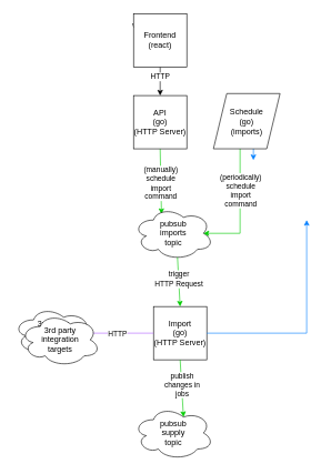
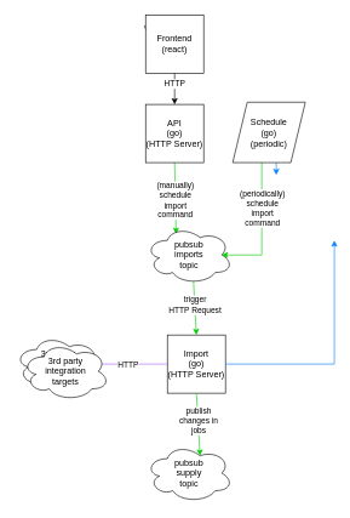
  <mxCell id="0" />
  <mxCell id="1" parent="0" />
  <mxCell id="2" value="" style="endArrow=classic;html=1;rounded=0;exitX=0.5;exitY=1;exitDx=0;exitDy=0;entryX=0.5;entryY=0;entryDx=0;entryDy=0;" parent="1" edge="1" target="7" source="8"><mxGeometry width="50" height="50" relative="1" as="geometry"><mxPoint x="1195" y="315.4" as="sourcePoint" /><mxPoint x="1270" y="314.9" as="targetPoint" /></mxGeometry></mxCell>
  <mxCell id="3" value="write" style="edgeLabel;html=1;align=center;verticalAlign=middle;resizable=0;points=[];" parent="2" vertex="1" connectable="0"><mxGeometry x="-0.05" relative="1" as="geometry"><mxPoint x="-31" y="-84" as="offset" /></mxGeometry></mxCell>
  <mxCell id="4" value="HTTP" style="edgeLabel;html=1;align=center;verticalAlign=middle;resizable=0;points=[];" vertex="1" connectable="0" parent="2"><mxGeometry x="-0.349" y="-1" relative="1" as="geometry"><mxPoint as="offset" /></mxGeometry></mxCell>
  <mxCell id="5" value="" style="endArrow=classic;html=1;rounded=0;exitX=0.5;exitY=1;exitDx=0;exitDy=0;entryX=0.35;entryY=0.138;entryDx=0;entryDy=0;entryPerimeter=0;shadow=0;strokeColor=#00CC00;" parent="1" target="10" edge="1" source="7"><mxGeometry width="50" height="50" relative="1" as="geometry"><mxPoint x="800" y="350" as="sourcePoint" /><mxPoint x="1170" y="480" as="targetPoint" /></mxGeometry></mxCell>
  <mxCell id="6" value="&lt;div&gt;(manually)&lt;/div&gt;&lt;div&gt;schedule&lt;/div&gt;&lt;div&gt;import&lt;/div&gt;&lt;div&gt;command&lt;/div&gt;" style="edgeLabel;html=1;align=center;verticalAlign=middle;resizable=0;points=[];" vertex="1" connectable="0" parent="5"><mxGeometry x="0.032" y="-1" relative="1" as="geometry"><mxPoint as="offset" /></mxGeometry></mxCell>
  <mxCell id="7" value="&lt;div&gt;API&lt;/div&gt;&lt;div&gt;(go)&lt;/div&gt;&lt;div&gt;(HTTP Server)&lt;/div&gt;" style="whiteSpace=wrap;html=1;aspect=fixed;" vertex="1" parent="1"><mxGeometry x="200" y="143" width="80" height="80" as="geometry" /></mxCell>
  <mxCell id="8" value="&lt;div&gt;Frontend&lt;/div&gt;&lt;div&gt;(react)&lt;/div&gt;" style="whiteSpace=wrap;html=1;aspect=fixed;" vertex="1" parent="1"><mxGeometry x="200" y="20" width="80" height="80" as="geometry" /></mxCell>
  <mxCell id="9" value="&lt;div&gt;Import&lt;/div&gt;&lt;div&gt;(go)&lt;/div&gt;&lt;div&gt;(HTTP Server)&lt;/div&gt;" style="whiteSpace=wrap;html=1;aspect=fixed;" vertex="1" parent="1"><mxGeometry x="230" y="460" width="80" height="80" as="geometry" /></mxCell>
  <mxCell id="10" value="&lt;div&gt;pubsub&lt;/div&gt;&lt;div&gt;imports&lt;/div&gt;&lt;div&gt;topic&lt;/div&gt;" style="ellipse;shape=cloud;whiteSpace=wrap;html=1;" vertex="1" parent="1"><mxGeometry x="200" y="310" width="120" height="80" as="geometry" /></mxCell>
  <mxCell id="11" value="" style="endArrow=classic;html=1;rounded=0;exitX=0.5;exitY=1;exitDx=0;exitDy=0;entryX=0.875;entryY=0.5;entryDx=0;entryDy=0;entryPerimeter=0;shadow=0;strokeColor=#00CC00;" edge="1" parent="1" target="10"><mxGeometry width="50" height="50" relative="1" as="geometry"><mxPoint x="360" y="220" as="sourcePoint" /><mxPoint x="287" y="331" as="targetPoint" /><Array as="points"><mxPoint x="360" y="350" /></Array></mxGeometry></mxCell>
  <mxCell id="12" value="&lt;div&gt;(periodically)&lt;/div&gt;&lt;div&gt;schedule&lt;/div&gt;&lt;div&gt;import&lt;/div&gt;&lt;div&gt;command&lt;/div&gt;" style="edgeLabel;html=1;align=center;verticalAlign=middle;resizable=0;points=[];" vertex="1" connectable="0" parent="11"><mxGeometry x="0.032" y="-1" relative="1" as="geometry"><mxPoint x="1" y="-30" as="offset" /></mxGeometry></mxCell>
  <mxCell id="13" value="" style="endArrow=classic;html=1;rounded=0;entryX=0.5;entryY=0;entryDx=0;entryDy=0;exitX=0.55;exitY=0.95;exitDx=0;exitDy=0;exitPerimeter=0;shadow=0;strokeColor=#00CC00;" edge="1" parent="1" source="10" target="9"><mxGeometry width="50" height="50" relative="1" as="geometry"><mxPoint x="295" y="380" as="sourcePoint" /><mxPoint x="1280" y="324.9" as="targetPoint" /></mxGeometry></mxCell>
  <mxCell id="14" value="&lt;div&gt;trigger&lt;/div&gt;&lt;div&gt;HTTP Request&lt;/div&gt;" style="edgeLabel;html=1;align=center;verticalAlign=middle;resizable=0;points=[];" vertex="1" connectable="0" parent="13"><mxGeometry x="-0.108" relative="1" as="geometry"><mxPoint as="offset" /></mxGeometry></mxCell>
  <mxCell id="15" value="" style="endArrow=classic;html=1;rounded=0;exitX=1;exitY=0.5;exitDx=0;exitDy=0;strokeColor=#007FFF;" edge="1" parent="1" source="9"><mxGeometry width="50" height="50" relative="1" as="geometry"><mxPoint x="1090" y="440" as="sourcePoint" /><mxPoint x="460" y="330" as="targetPoint" /><Array as="points"><mxPoint x="460" y="500" /></Array></mxGeometry></mxCell>
  <mxCell id="16" value="" style="endArrow=classic;html=1;rounded=0;exitX=0.75;exitY=1;exitDx=0;exitDy=0;strokeColor=#007FFF;" edge="1" parent="1"><mxGeometry width="50" height="50" relative="1" as="geometry"><mxPoint x="380" y="220" as="sourcePoint" /><mxPoint x="380" y="240" as="targetPoint" /></mxGeometry></mxCell>
  <mxCell id="17" value="&lt;div&gt;3rd party&lt;/div&gt;&lt;div&gt;integration&lt;/div&gt;&lt;div&gt;targets&lt;/div&gt;" style="ellipse;shape=cloud;whiteSpace=wrap;html=1;" vertex="1" parent="1"><mxGeometry x="20" y="460" width="120" height="80" as="geometry" /></mxCell>
  <mxCell id="18" value="" style="endArrow=classic;html=1;rounded=0;entryX=0.875;entryY=0.5;entryDx=0;entryDy=0;entryPerimeter=0;exitX=0;exitY=0.5;exitDx=0;exitDy=0;strokeColor=#B266FF;" edge="1" parent="1" source="9" target="17"><mxGeometry width="50" height="50" relative="1" as="geometry"><mxPoint x="1030" y="359.5" as="sourcePoint" /><mxPoint x="1099" y="315" as="targetPoint" /></mxGeometry></mxCell>
  <mxCell id="19" value="HTTP" style="edgeLabel;html=1;align=center;verticalAlign=middle;resizable=0;points=[];" vertex="1" connectable="0" parent="18"><mxGeometry x="0.048" y="1" relative="1" as="geometry"><mxPoint as="offset" /></mxGeometry></mxCell>
- <mxCell id="20" value="&lt;div&gt;Schedule&lt;/div&gt;&lt;div&gt;(go)&lt;/div&gt;&lt;div&gt;(imports)&lt;/div&gt;" style="shape=parallelogram;perimeter=parallelogramPerimeter;whiteSpace=wrap;html=1;fixedSize=1;" vertex="1" parent="1"><mxGeometry x="320" y="140" width="100" height="83" as="geometry" /></mxCell>
+ <mxCell id="20" value="&lt;div&gt;Schedule&lt;/div&gt;&lt;div&gt;(go)&lt;/div&gt;&lt;div&gt;(periodic)&lt;/div&gt;" style="shape=parallelogram;perimeter=parallelogramPerimeter;whiteSpace=wrap;html=1;fixedSize=1;" vertex="1" parent="1"><mxGeometry x="320" y="140" width="100" height="83" as="geometry" /></mxCell>
  <mxCell id="21" value="&lt;div&gt;3rd party&lt;/div&gt;&lt;div&gt;integration&lt;/div&gt;&lt;div&gt;targets&lt;/div&gt;" style="ellipse;shape=cloud;whiteSpace=wrap;html=1;" vertex="1" parent="1"><mxGeometry x="30" y="470" width="120" height="80" as="geometry" /></mxCell>
  <mxCell id="22" value="&lt;div&gt;pubsub&lt;/div&gt;&lt;div&gt;supply&lt;/div&gt;&lt;div&gt;topic&lt;/div&gt;" style="ellipse;shape=cloud;whiteSpace=wrap;html=1;" vertex="1" parent="1"><mxGeometry x="200" y="610" width="120" height="80" as="geometry" /></mxCell>
  <mxCell id="23" value="" style="endArrow=classic;html=1;rounded=0;entryX=0.625;entryY=0.2;entryDx=0;entryDy=0;exitX=0.5;exitY=1;exitDx=0;exitDy=0;shadow=0;strokeColor=#00CC00;entryPerimeter=0;" edge="1" parent="1" source="9" target="22"><mxGeometry width="50" height="50" relative="1" as="geometry"><mxPoint x="276" y="396" as="sourcePoint" /><mxPoint x="280" y="470" as="targetPoint" /></mxGeometry></mxCell>
  <mxCell id="24" value="&lt;div&gt;publish&lt;/div&gt;&lt;div&gt;changes in&lt;/div&gt;&lt;div&gt;jobs&lt;/div&gt;" style="edgeLabel;html=1;align=center;verticalAlign=middle;resizable=0;points=[];" vertex="1" connectable="0" parent="23"><mxGeometry x="-0.108" relative="1" as="geometry"><mxPoint as="offset" /></mxGeometry></mxCell>
